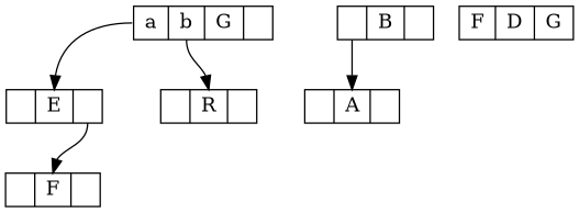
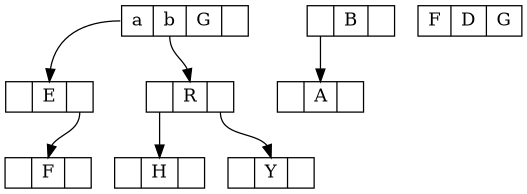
  digraph {
    node [shape=record]
    edge [headport=f1 tailport=f0]
    n1 [height=.1 label="<f0> a|<f2> b|<f1> G|<f2> "]
    n2 [height=.1 label="<f0> |<f1> E|<f2> "]
    n3 [height=.1 label="<f0> |<f1> R|<f2> "]
    n4 [height=.1 label="<f0> |<f1> F|<f2> "]
+   n5 [height=.1 label="<f0> |<f1> H|<f2> "]
+   n6 [height=.1 label="<f0> |<f1> Y|<f2> "]
    n7 [height=.1 label="<f0> |<f1> B|<f2> "]
    n8 [height=.1 label="<f0> |<f1> A|<f2> "]
    n9 [height=.1 label="<f0> F|<f1> D|<f2> G"]
    n1 -> n2
    n1 -> n3 [tailport=f2]
    n2 -> n4 [tailport=f2]
+   n3 -> n5
+   n3 -> n6 [tailport=f2]
    n7 -> n8
  }
